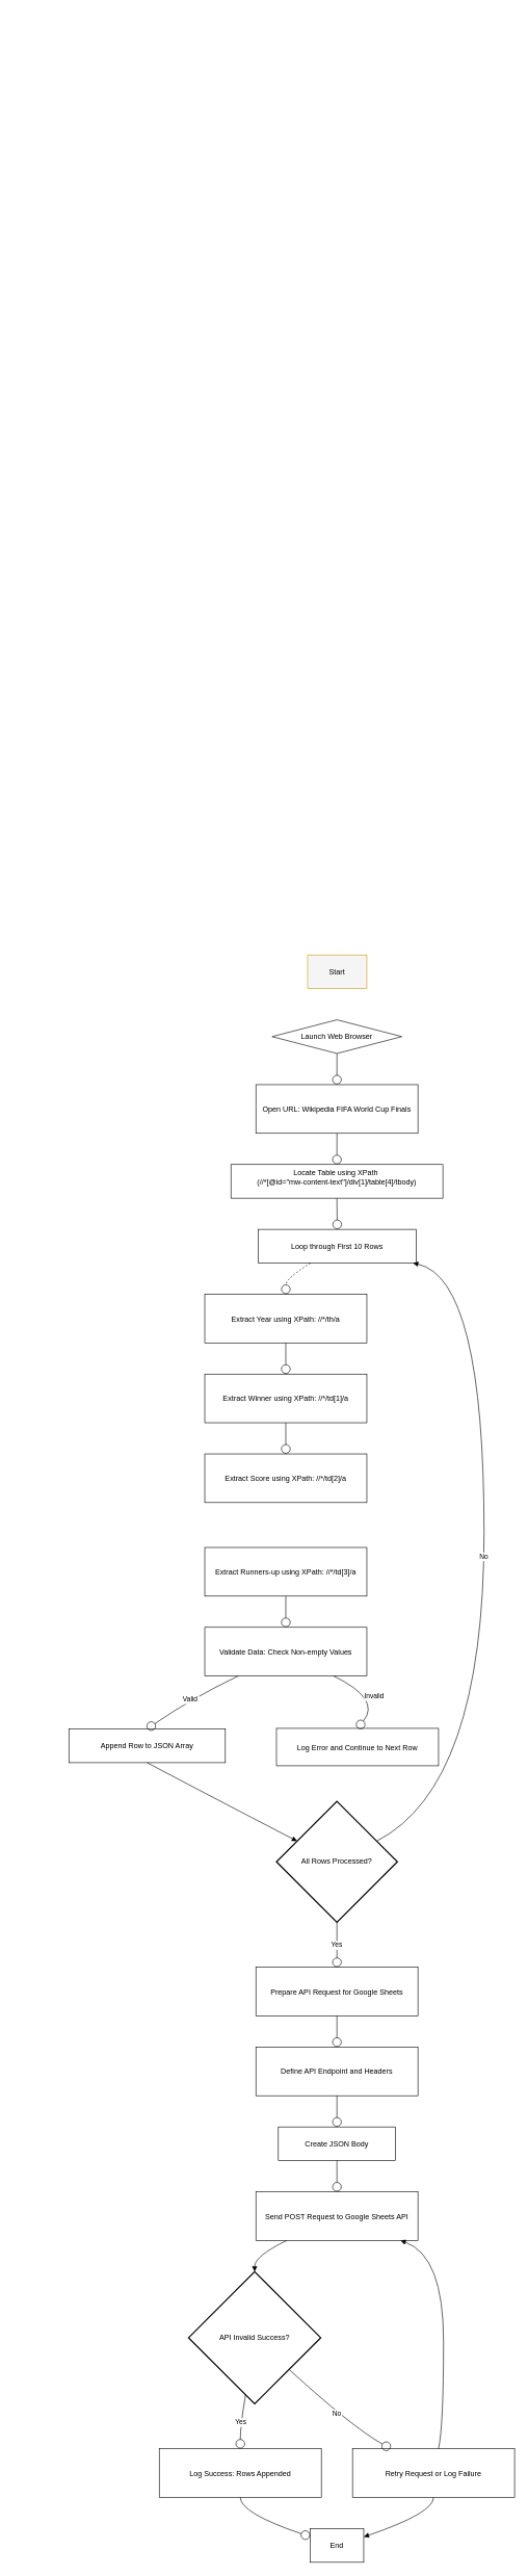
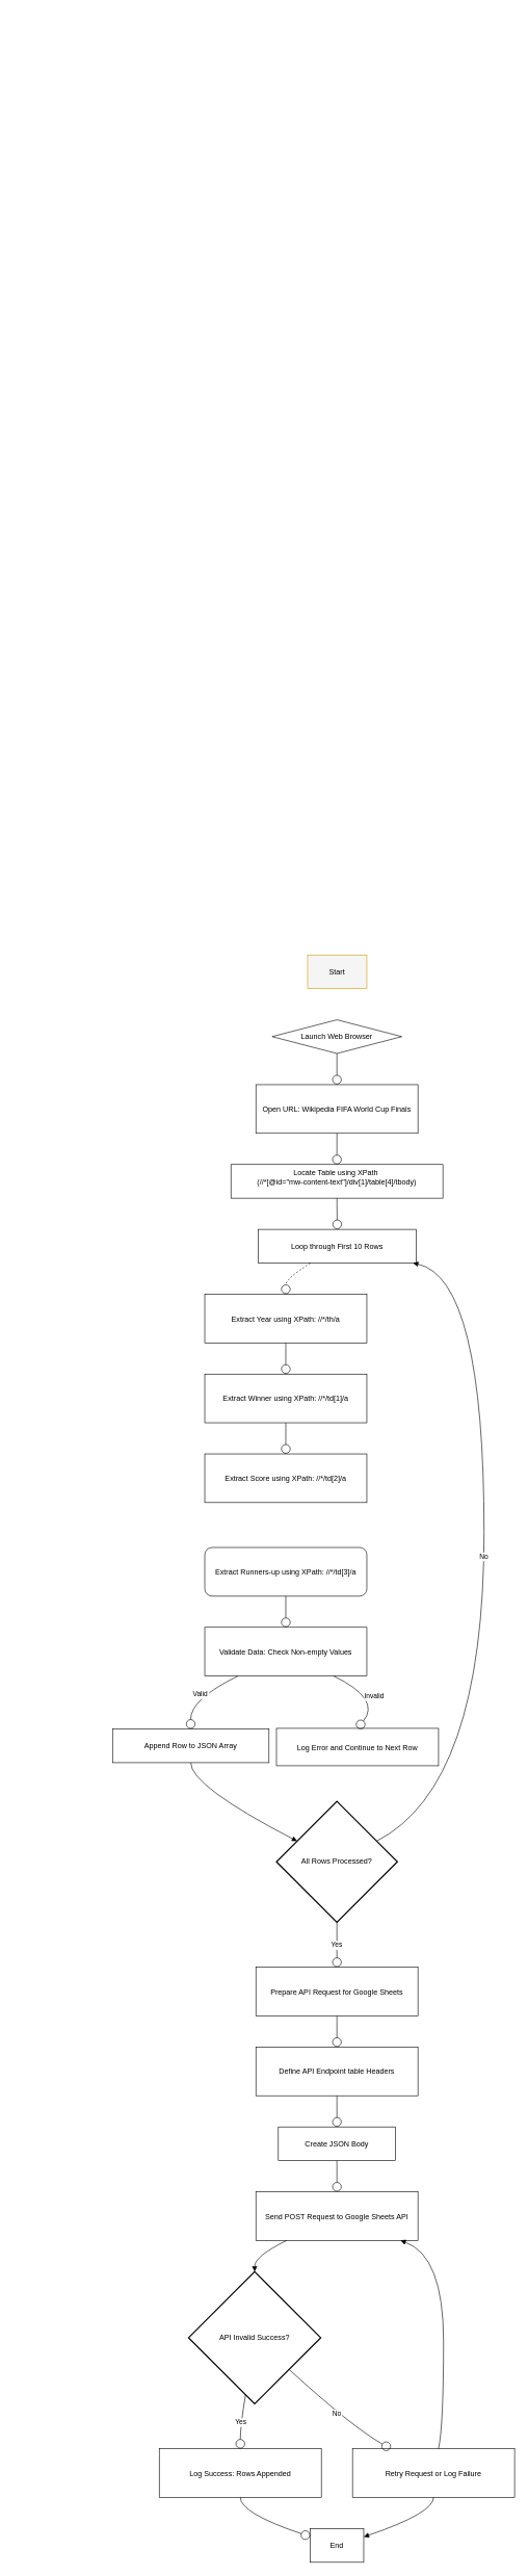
  <mxCell id="0" />
  <mxCell id="1" parent="0" />
  <mxCell id="2" style="edgeStyle=orthogonalEdgeStyle;rounded=0;orthogonalLoop=1;jettySize=auto;html=1;entryX=0;entryY=0.5;entryDx=0;entryDy=0;" parent="1" edge="1"><mxGeometry relative="1" as="geometry"><mxPoint x="120" y="20" as="targetPoint" /><Array as="points"><mxPoint x="20" y="1320" /><mxPoint x="20" y="20" /></Array></mxGeometry></mxCell>
  <mxCell id="3" value="Start" style="fillColor=#f5f5f5;strokeColor=#d79b00;" vertex="1" parent="1"><mxGeometry x="493" y="1530" width="95" height="54" as="geometry" /></mxCell>
  <mxCell id="4" value="Launch Web Browser" style="rhombus;fillColor=none;strokeColor=default;" vertex="1" parent="1"><mxGeometry x="436" y="1634" width="208" height="54" as="geometry" /></mxCell>
  <mxCell id="5" value="Open URL: Wikipedia FIFA World Cup Finals" style="fillColor=none;strokeColor=default;" vertex="1" parent="1"><mxGeometry x="410" y="1738" width="260" height="78" as="geometry" /></mxCell>
  <mxCell id="6" value="Locate Table using XPath &#10;(//*[@id=&quot;mw-content-text&quot;]/div[1]/table[4]/tbody)&#10;" style="fillColor=none;strokeColor=default;" vertex="1" parent="1"><mxGeometry x="370" y="1866" width="340" height="54" as="geometry" /></mxCell>
  <mxCell id="7" value="Loop through First 10 Rows" style="fillColor=none;strokeColor=default;" vertex="1" parent="1"><mxGeometry x="414" y="1970" width="253" height="54" as="geometry" /></mxCell>
  <mxCell id="8" value="Extract Year using XPath: //*/th/a" style="fillColor=none;strokeColor=default;" vertex="1" parent="1"><mxGeometry x="328" y="2074" width="260" height="78" as="geometry" /></mxCell>
  <mxCell id="9" value="Extract Winner using XPath: //*/td[1]/a" style="fillColor=none;strokeColor=default;" vertex="1" parent="1"><mxGeometry x="328" y="2202" width="260" height="78" as="geometry" /></mxCell>
  <mxCell id="10" value="Extract Score using XPath: //*/td[2]/a" style="fillColor=none;strokeColor=default;" vertex="1" parent="1"><mxGeometry x="328" y="2330" width="260" height="78" as="geometry" /></mxCell>
- <mxCell id="11" value="Extract Runners-up using XPath: //*/td[3]/a" style="fillColor=none;strokeColor=default;" vertex="1" parent="1"><mxGeometry x="328" y="2480" width="260" height="78" as="geometry" /></mxCell>
+ <mxCell id="11" value="Extract Runners-up using XPath: //*/td[3]/a" style="fillColor=none;strokeColor=default;rounded=1;" vertex="1" parent="1"><mxGeometry x="328" y="2480" width="260" height="78" as="geometry" /></mxCell>
  <mxCell id="12" value="Validate Data: Check Non-empty Values" style="fillColor=none;strokeColor=default;" vertex="1" parent="1"><mxGeometry x="328" y="2608" width="260" height="78" as="geometry" /></mxCell>
- <mxCell id="13" value="Append Row to JSON Array" style="fillColor=none;strokeColor=default;" vertex="1" parent="1"><mxGeometry x="110" y="2771" width="251" height="54" as="geometry" /></mxCell>
+ <mxCell id="13" value="Append Row to JSON Array" style="fillColor=none;strokeColor=default;" vertex="1" parent="1"><mxGeometry x="180" y="2771" width="251" height="54" as="geometry" /></mxCell>
  <mxCell id="14" value="Log Error and Continue to Next Row" style="fillColor=none;strokeColor=default;" vertex="1" parent="1"><mxGeometry x="443" y="2770" width="260" height="60" as="geometry" /></mxCell>
  <mxCell id="15" value="All Rows Processed?" style="rhombus;strokeWidth=2;whiteSpace=wrap;" vertex="1" parent="1"><mxGeometry x="443" y="2887" width="194" height="194" as="geometry" /></mxCell>
  <mxCell id="16" value="Prepare API Request for Google Sheets" style="fillColor=none;strokeColor=default;" vertex="1" parent="1"><mxGeometry x="410" y="3153" width="260" height="78" as="geometry" /></mxCell>
- <mxCell id="17" value="Define API Endpoint and Headers" style="fillColor=none;strokeColor=default;" vertex="1" parent="1"><mxGeometry x="410" y="3281" width="260" height="78" as="geometry" /></mxCell>
+ <mxCell id="17" value="Define API Endpoint table Headers" style="fillColor=none;strokeColor=default;" vertex="1" parent="1"><mxGeometry x="410" y="3281" width="260" height="78" as="geometry" /></mxCell>
  <mxCell id="18" value="Create JSON Body" style="fillColor=none;strokeColor=default;" vertex="1" parent="1"><mxGeometry x="446" y="3409" width="188" height="54" as="geometry" /></mxCell>
  <mxCell id="19" value="Send POST Request to Google Sheets API" style="fillColor=none;strokeColor=default;" vertex="1" parent="1"><mxGeometry x="410" y="3513" width="260" height="78" as="geometry" /></mxCell>
  <mxCell id="20" value="API Invalid Success?" style="rhombus;strokeWidth=2;whiteSpace=wrap;" vertex="1" parent="1"><mxGeometry x="302" y="3641" width="212" height="212" as="geometry" /></mxCell>
  <mxCell id="21" value="Log Success: Rows Appended" style="fillColor=none;strokeColor=default;" vertex="1" parent="1"><mxGeometry x="255" y="3925" width="260" height="78" as="geometry" /></mxCell>
  <mxCell id="22" value="Retry Request or Log Failure" style="fillColor=none;strokeColor=default;" vertex="1" parent="1"><mxGeometry x="565" y="3925" width="260" height="78" as="geometry" /></mxCell>
  <mxCell id="23" value="End" style="fillColor=none;strokeColor=default;" vertex="1" parent="1"><mxGeometry x="497" y="4053" width="86" height="54" as="geometry" /></mxCell>
  <mxCell id="24" value="" style="curved=1;startArrow=none;endArrow=circle;endFill=0;exitX=0.5;exitY=1;entryX=0.5;entryY=0;rounded=0;" edge="1" parent="1" source="4" target="5"><mxGeometry relative="1" as="geometry"><Array as="points" /></mxGeometry></mxCell>
  <mxCell id="25" value="" style="curved=1;startArrow=none;endArrow=circle;endFill=0;exitX=0.5;exitY=1;entryX=0.5;entryY=0;rounded=0;" edge="1" parent="1" source="5" target="6"><mxGeometry relative="1" as="geometry"><Array as="points" /></mxGeometry></mxCell>
  <mxCell id="26" value="" style="curved=1;startArrow=none;endArrow=circle;endFill=0;exitX=0.5;exitY=1;entryX=0.5;entryY=0;rounded=0;" edge="1" parent="1" source="6" target="7"><mxGeometry relative="1" as="geometry"><Array as="points" /></mxGeometry></mxCell>
  <mxCell id="27" value="" style="curved=1;startArrow=none;endArrow=circle;endFill=0;exitX=0.33;exitY=1;entryX=0.5;entryY=0;rounded=0;dashed=1;" edge="1" parent="1" source="7" target="8"><mxGeometry relative="1" as="geometry"><Array as="points"><mxPoint x="458" y="2049" /></Array></mxGeometry></mxCell>
  <mxCell id="28" value="" style="curved=1;startArrow=none;endArrow=circle;endFill=0;exitX=0.5;exitY=1;entryX=0.5;entryY=0;rounded=0;" edge="1" parent="1" source="8" target="9"><mxGeometry relative="1" as="geometry"><Array as="points" /></mxGeometry></mxCell>
  <mxCell id="29" value="" style="curved=1;startArrow=none;endArrow=circle;endFill=0;exitX=0.5;exitY=1;entryX=0.5;entryY=0;rounded=0;" edge="1" parent="1" source="9" target="10"><mxGeometry relative="1" as="geometry"><Array as="points" /></mxGeometry></mxCell>
  <mxCell id="30" value="" style="curved=1;startArrow=none;endArrow=circle;endFill=0;exitX=0.5;exitY=1.01;entryX=0.5;entryY=0.01;rounded=0;" edge="1" parent="1" source="11" target="12"><mxGeometry relative="1" as="geometry"><Array as="points" /></mxGeometry></mxCell>
  <mxCell id="31" value="Valid" style="curved=1;startArrow=none;endArrow=circle;endFill=0;exitX=0.2;exitY=1.01;entryX=0.5;entryY=0;rounded=0;" edge="1" parent="1" source="12" target="13"><mxGeometry relative="1" as="geometry"><Array as="points"><mxPoint x="305" y="2723" /></Array></mxGeometry></mxCell>
  <mxCell id="32" value="Invalid" style="curved=1;startArrow=none;endArrow=circle;endFill=0;exitX=0.8;exitY=1.01;entryX=0.5;entryY=0;rounded=0;" edge="1" parent="1" source="12" target="14"><mxGeometry relative="1" as="geometry"><Array as="points"><mxPoint x="611" y="2723" /></Array></mxGeometry></mxCell>
  <mxCell id="33" value="" style="curved=1;startArrow=none;endArrow=block;exitX=0.5;exitY=1;entryX=0;entryY=0.24;rounded=0;" edge="1" parent="1" source="13" target="15"><mxGeometry relative="1" as="geometry"><Array as="points"><mxPoint x="305" y="2862" /></Array></mxGeometry></mxCell>
  <mxCell id="34" value="No" style="curved=1;startArrow=none;endArrow=block;exitX=1;exitY=0.24;entryX=0.98;entryY=1;rounded=0;" edge="1" parent="1" source="15" target="7"><mxGeometry relative="1" as="geometry"><Array as="points"><mxPoint x="776" y="2862" /><mxPoint x="776" y="2049" /></Array></mxGeometry></mxCell>
  <mxCell id="35" value="Yes" style="curved=1;startArrow=none;endArrow=circle;endFill=0;exitX=0.5;exitY=1;entryX=0.5;entryY=0.01;rounded=0;" edge="1" parent="1" source="15" target="16"><mxGeometry relative="1" as="geometry"><Array as="points" /></mxGeometry></mxCell>
  <mxCell id="36" value="" style="curved=1;startArrow=none;endArrow=circle;endFill=0;exitX=0.5;exitY=1.01;entryX=0.5;entryY=0.01;rounded=0;" edge="1" parent="1" source="16" target="17"><mxGeometry relative="1" as="geometry"><Array as="points" /></mxGeometry></mxCell>
  <mxCell id="37" value="" style="curved=1;startArrow=none;endArrow=circle;endFill=0;exitX=0.5;exitY=1.01;entryX=0.5;entryY=0.01;rounded=0;" edge="1" parent="1" source="17" target="18"><mxGeometry relative="1" as="geometry"><Array as="points" /></mxGeometry></mxCell>
  <mxCell id="38" value="" style="curved=1;startArrow=none;endArrow=circle;endFill=0;exitX=0.5;exitY=1.01;entryX=0.5;entryY=0.01;rounded=0;" edge="1" parent="1" source="18" target="19"><mxGeometry relative="1" as="geometry"><Array as="points" /></mxGeometry></mxCell>
  <mxCell id="39" value="" style="curved=1;startArrow=none;endArrow=block;entryX=0.5;entryY=0;rounded=0;" edge="1" parent="1" source="19" target="20"><mxGeometry relative="1" as="geometry"><Array as="points"><mxPoint x="408" y="3616" /></Array></mxGeometry></mxCell>
  <mxCell id="40" value="Yes" style="curved=1;startArrow=none;endArrow=circle;endFill=0;exitX=0.42;exitY=1;entryX=0.5;entryY=0.01;rounded=0;" edge="1" parent="1" source="20" target="21"><mxGeometry relative="1" as="geometry"><Array as="points"><mxPoint x="385" y="3889" /></Array></mxGeometry></mxCell>
  <mxCell id="41" value="No" style="curved=1;startArrow=none;endArrow=circle;endFill=0;exitX=1;exitY=0.96;entryX=0.24;entryY=0.01;rounded=0;" edge="1" parent="1" source="20" target="22"><mxGeometry relative="1" as="geometry"><Array as="points"><mxPoint x="563" y="3889" /></Array></mxGeometry></mxCell>
  <mxCell id="42" value="" style="curved=1;startArrow=none;endArrow=block;exitX=0.53;exitY=0.01;entryX=0.9;entryY=1.01;rounded=0;" edge="1" parent="1" source="22" target="19"><mxGeometry relative="1" as="geometry"><Array as="points"><mxPoint x="711" y="3889" /><mxPoint x="711" y="3616" /></Array></mxGeometry></mxCell>
  <mxCell id="43" value="" style="curved=1;startArrow=none;endArrow=circle;endFill=0;exitX=0.5;exitY=1.01;entryX=0;entryY=0.24;rounded=0;" edge="1" parent="1" source="21" target="23"><mxGeometry relative="1" as="geometry"><Array as="points"><mxPoint x="385" y="4028" /></Array></mxGeometry></mxCell>
  <mxCell id="44" value="" style="curved=1;startArrow=none;endArrow=block;exitX=0.5;exitY=1.01;entryX=1.01;entryY=0.24;rounded=0;" edge="1" parent="1" source="22" target="23"><mxGeometry relative="1" as="geometry"><Array as="points"><mxPoint x="695" y="4028" /></Array></mxGeometry></mxCell>
